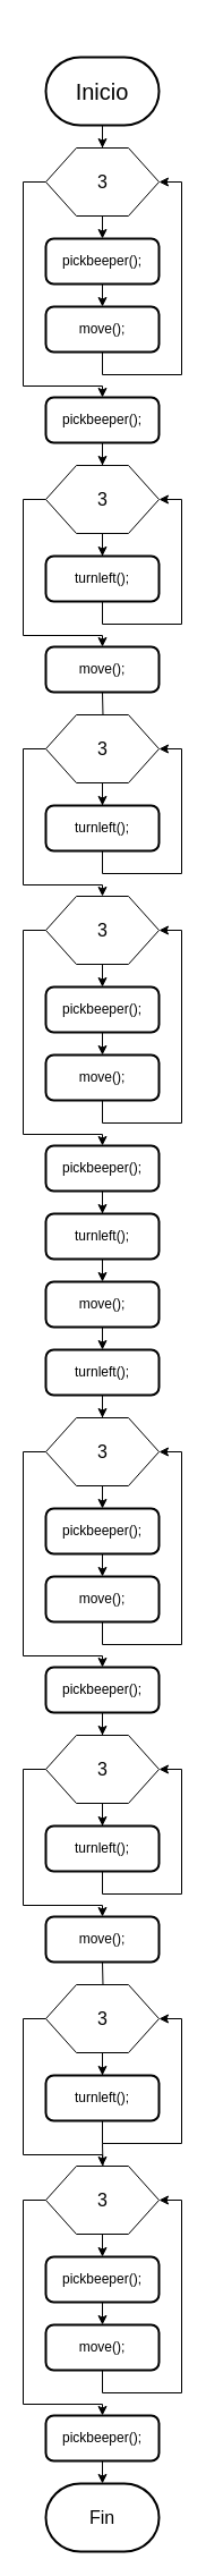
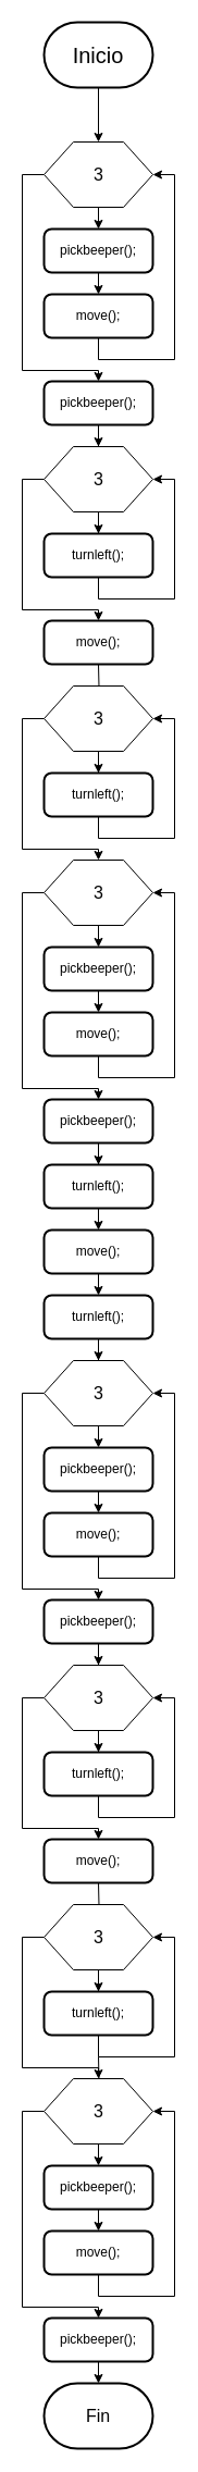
  <mxCell id="0" />
  <mxCell id="1" parent="0" />
  <mxCell id="2" style="edgeStyle=orthogonalEdgeStyle;rounded=0;orthogonalLoop=1;jettySize=auto;html=1;exitX=0.5;exitY=1;exitDx=0;exitDy=0;exitPerimeter=0;" edge="1" parent="1" source="3" target="6"><mxGeometry relative="1" as="geometry" /></mxCell>
- <mxCell id="3" value="Inicio" style="strokeWidth=2;html=1;shape=mxgraph.flowchart.terminator;whiteSpace=wrap;fontSize=20;" vertex="1" parent="1"><mxGeometry x="40" y="50" width="100" height="60" as="geometry" /></mxCell>
+ <mxCell id="3" value="Inicio" style="strokeWidth=2;html=1;shape=mxgraph.flowchart.terminator;whiteSpace=wrap;fontSize=20;" vertex="1" parent="1"><mxGeometry x="40" y="20" width="100" height="60" as="geometry" /></mxCell>
  <mxCell id="4" style="edgeStyle=orthogonalEdgeStyle;rounded=0;orthogonalLoop=1;jettySize=auto;html=1;exitX=0.5;exitY=1;exitDx=0;exitDy=0;entryX=0.5;entryY=0;entryDx=0;entryDy=0;" edge="1" parent="1" source="6" target="7"><mxGeometry relative="1" as="geometry" /></mxCell>
  <mxCell id="5" style="edgeStyle=orthogonalEdgeStyle;rounded=0;orthogonalLoop=1;jettySize=auto;html=1;exitX=0;exitY=0.5;exitDx=0;exitDy=0;" edge="1" parent="1" source="6" target="12"><mxGeometry relative="1" as="geometry"><Array as="points"><mxPoint x="20" y="160" /><mxPoint x="20" y="340" /><mxPoint x="90" y="340" /></Array></mxGeometry></mxCell>
  <mxCell id="6" value="3" style="verticalLabelPosition=middle;verticalAlign=middle;html=1;shape=hexagon;perimeter=hexagonPerimeter2;arcSize=6;size=0.27;labelPosition=center;align=center;fontSize=16;" vertex="1" parent="1"><mxGeometry x="40" y="130" width="100" height="60" as="geometry" /></mxCell>
  <mxCell id="7" value="pickbeeper();" style="rounded=1;whiteSpace=wrap;html=1;absoluteArcSize=1;arcSize=14;strokeWidth=2;" vertex="1" parent="1"><mxGeometry x="40" y="210" width="100" height="40" as="geometry" /></mxCell>
  <mxCell id="8" style="edgeStyle=orthogonalEdgeStyle;rounded=0;orthogonalLoop=1;jettySize=auto;html=1;exitX=0.5;exitY=1;exitDx=0;exitDy=0;entryX=0.5;entryY=0;entryDx=0;entryDy=0;" edge="1" parent="1" target="10"><mxGeometry relative="1" as="geometry"><mxPoint x="90" y="250" as="sourcePoint" /></mxGeometry></mxCell>
  <mxCell id="9" style="edgeStyle=orthogonalEdgeStyle;rounded=0;orthogonalLoop=1;jettySize=auto;html=1;exitX=0.5;exitY=1;exitDx=0;exitDy=0;entryX=1;entryY=0.5;entryDx=0;entryDy=0;" edge="1" parent="1" source="10" target="6"><mxGeometry relative="1" as="geometry"><Array as="points"><mxPoint x="90" y="330" /><mxPoint x="160" y="330" /><mxPoint x="160" y="160" /></Array></mxGeometry></mxCell>
  <mxCell id="10" value="move();" style="rounded=1;whiteSpace=wrap;html=1;absoluteArcSize=1;arcSize=14;strokeWidth=2;" vertex="1" parent="1"><mxGeometry x="40" y="270" width="100" height="40" as="geometry" /></mxCell>
  <mxCell id="11" style="edgeStyle=orthogonalEdgeStyle;rounded=0;orthogonalLoop=1;jettySize=auto;html=1;exitX=0.5;exitY=1;exitDx=0;exitDy=0;" edge="1" parent="1" source="12" target="15"><mxGeometry relative="1" as="geometry" /></mxCell>
  <mxCell id="12" value="pickbeeper();" style="rounded=1;whiteSpace=wrap;html=1;absoluteArcSize=1;arcSize=14;strokeWidth=2;" vertex="1" parent="1"><mxGeometry x="40" y="350" width="100" height="40" as="geometry" /></mxCell>
  <mxCell id="13" style="edgeStyle=orthogonalEdgeStyle;rounded=0;orthogonalLoop=1;jettySize=auto;html=1;exitX=0.5;exitY=1;exitDx=0;exitDy=0;" edge="1" parent="1" source="15" target="17"><mxGeometry relative="1" as="geometry" /></mxCell>
  <mxCell id="14" style="edgeStyle=orthogonalEdgeStyle;rounded=0;orthogonalLoop=1;jettySize=auto;html=1;exitX=0;exitY=0.5;exitDx=0;exitDy=0;" edge="1" parent="1" source="15"><mxGeometry relative="1" as="geometry"><Array as="points"><mxPoint x="20" y="440" /><mxPoint x="20" y="560" /><mxPoint x="90" y="560" /></Array><mxPoint x="90" y="570" as="targetPoint" /></mxGeometry></mxCell>
  <mxCell id="15" value="3" style="verticalLabelPosition=middle;verticalAlign=middle;html=1;shape=hexagon;perimeter=hexagonPerimeter2;arcSize=6;size=0.27;labelPosition=center;align=center;fontSize=16;" vertex="1" parent="1"><mxGeometry x="40" y="410" width="100" height="60" as="geometry" /></mxCell>
  <mxCell id="16" style="edgeStyle=orthogonalEdgeStyle;rounded=0;orthogonalLoop=1;jettySize=auto;html=1;exitX=0.5;exitY=1;exitDx=0;exitDy=0;entryX=1;entryY=0.5;entryDx=0;entryDy=0;" edge="1" parent="1" source="17" target="15"><mxGeometry relative="1" as="geometry"><Array as="points"><mxPoint x="90" y="550" /><mxPoint x="160" y="550" /><mxPoint x="160" y="440" /></Array></mxGeometry></mxCell>
  <mxCell id="17" value="turnleft();" style="rounded=1;whiteSpace=wrap;html=1;absoluteArcSize=1;arcSize=14;strokeWidth=2;" vertex="1" parent="1"><mxGeometry x="40" y="490" width="100" height="40" as="geometry" /></mxCell>
  <mxCell id="18" value="move();" style="rounded=1;whiteSpace=wrap;html=1;absoluteArcSize=1;arcSize=14;strokeWidth=2;" vertex="1" parent="1"><mxGeometry x="40" y="570" width="100" height="40" as="geometry" /></mxCell>
  <mxCell id="19" style="edgeStyle=orthogonalEdgeStyle;rounded=0;orthogonalLoop=1;jettySize=auto;html=1;exitX=0.5;exitY=1;exitDx=0;exitDy=0;" edge="1" parent="1" target="22"><mxGeometry relative="1" as="geometry"><mxPoint x="90" y="610" as="sourcePoint" /></mxGeometry></mxCell>
  <mxCell id="20" style="edgeStyle=orthogonalEdgeStyle;rounded=0;orthogonalLoop=1;jettySize=auto;html=1;exitX=0.5;exitY=1;exitDx=0;exitDy=0;" edge="1" parent="1" source="22" target="24"><mxGeometry relative="1" as="geometry" /></mxCell>
  <mxCell id="21" style="edgeStyle=orthogonalEdgeStyle;rounded=0;orthogonalLoop=1;jettySize=auto;html=1;exitX=0;exitY=0.5;exitDx=0;exitDy=0;" edge="1" parent="1" source="22"><mxGeometry relative="1" as="geometry"><Array as="points"><mxPoint x="20" y="660" /><mxPoint x="20" y="780" /><mxPoint x="90" y="780" /></Array><mxPoint x="90" y="790" as="targetPoint" /></mxGeometry></mxCell>
  <mxCell id="22" value="3" style="verticalLabelPosition=middle;verticalAlign=middle;html=1;shape=hexagon;perimeter=hexagonPerimeter2;arcSize=6;size=0.27;labelPosition=center;align=center;fontSize=16;" vertex="1" parent="1"><mxGeometry x="40" y="630" width="100" height="60" as="geometry" /></mxCell>
  <mxCell id="23" style="edgeStyle=orthogonalEdgeStyle;rounded=0;orthogonalLoop=1;jettySize=auto;html=1;exitX=0.5;exitY=1;exitDx=0;exitDy=0;entryX=1;entryY=0.5;entryDx=0;entryDy=0;" edge="1" parent="1" source="24" target="22"><mxGeometry relative="1" as="geometry"><Array as="points"><mxPoint x="90" y="770" /><mxPoint x="160" y="770" /><mxPoint x="160" y="660" /></Array></mxGeometry></mxCell>
  <mxCell id="24" value="turnleft();" style="rounded=1;whiteSpace=wrap;html=1;absoluteArcSize=1;arcSize=14;strokeWidth=2;" vertex="1" parent="1"><mxGeometry x="40" y="710" width="100" height="40" as="geometry" /></mxCell>
  <mxCell id="25" style="edgeStyle=orthogonalEdgeStyle;rounded=0;orthogonalLoop=1;jettySize=auto;html=1;exitX=0.5;exitY=1;exitDx=0;exitDy=0;entryX=0.5;entryY=0;entryDx=0;entryDy=0;" edge="1" parent="1" source="27" target="28"><mxGeometry relative="1" as="geometry" /></mxCell>
  <mxCell id="26" style="edgeStyle=orthogonalEdgeStyle;rounded=0;orthogonalLoop=1;jettySize=auto;html=1;exitX=0;exitY=0.5;exitDx=0;exitDy=0;" edge="1" parent="1" source="27"><mxGeometry relative="1" as="geometry"><mxPoint x="90" y="1010" as="targetPoint" /><Array as="points"><mxPoint x="20" y="820" /><mxPoint x="20" y="1000" /><mxPoint x="90" y="1000" /></Array></mxGeometry></mxCell>
  <mxCell id="27" value="3" style="verticalLabelPosition=middle;verticalAlign=middle;html=1;shape=hexagon;perimeter=hexagonPerimeter2;arcSize=6;size=0.27;labelPosition=center;align=center;fontSize=16;" vertex="1" parent="1"><mxGeometry x="40" y="790" width="100" height="60" as="geometry" /></mxCell>
  <mxCell id="28" value="pickbeeper();" style="rounded=1;whiteSpace=wrap;html=1;absoluteArcSize=1;arcSize=14;strokeWidth=2;" vertex="1" parent="1"><mxGeometry x="40" y="870" width="100" height="40" as="geometry" /></mxCell>
  <mxCell id="29" style="edgeStyle=orthogonalEdgeStyle;rounded=0;orthogonalLoop=1;jettySize=auto;html=1;exitX=0.5;exitY=1;exitDx=0;exitDy=0;entryX=0.5;entryY=0;entryDx=0;entryDy=0;" edge="1" parent="1" target="31"><mxGeometry relative="1" as="geometry"><mxPoint x="90" y="910" as="sourcePoint" /></mxGeometry></mxCell>
  <mxCell id="30" style="edgeStyle=orthogonalEdgeStyle;rounded=0;orthogonalLoop=1;jettySize=auto;html=1;exitX=0.5;exitY=1;exitDx=0;exitDy=0;entryX=1;entryY=0.5;entryDx=0;entryDy=0;" edge="1" parent="1" source="31" target="27"><mxGeometry relative="1" as="geometry"><Array as="points"><mxPoint x="90" y="990" /><mxPoint x="160" y="990" /><mxPoint x="160" y="820" /></Array></mxGeometry></mxCell>
  <mxCell id="31" value="move();" style="rounded=1;whiteSpace=wrap;html=1;absoluteArcSize=1;arcSize=14;strokeWidth=2;" vertex="1" parent="1"><mxGeometry x="40" y="930" width="100" height="40" as="geometry" /></mxCell>
  <mxCell id="32" style="edgeStyle=orthogonalEdgeStyle;rounded=0;orthogonalLoop=1;jettySize=auto;html=1;exitX=0.5;exitY=1;exitDx=0;exitDy=0;" edge="1" parent="1" source="33" target="35"><mxGeometry relative="1" as="geometry" /></mxCell>
  <mxCell id="33" value="pickbeeper();" style="rounded=1;whiteSpace=wrap;html=1;absoluteArcSize=1;arcSize=14;strokeWidth=2;" vertex="1" parent="1"><mxGeometry x="40" y="1010" width="100" height="40" as="geometry" /></mxCell>
  <mxCell id="34" style="edgeStyle=orthogonalEdgeStyle;rounded=0;orthogonalLoop=1;jettySize=auto;html=1;exitX=0.5;exitY=1;exitDx=0;exitDy=0;entryX=0.5;entryY=0;entryDx=0;entryDy=0;" edge="1" parent="1" source="35" target="37"><mxGeometry relative="1" as="geometry" /></mxCell>
  <mxCell id="35" value="turnleft();" style="rounded=1;whiteSpace=wrap;html=1;absoluteArcSize=1;arcSize=14;strokeWidth=2;" vertex="1" parent="1"><mxGeometry x="40" y="1070" width="100" height="40" as="geometry" /></mxCell>
  <mxCell id="36" style="edgeStyle=orthogonalEdgeStyle;rounded=0;orthogonalLoop=1;jettySize=auto;html=1;exitX=0.5;exitY=1;exitDx=0;exitDy=0;entryX=0.5;entryY=0;entryDx=0;entryDy=0;" edge="1" parent="1" source="37" target="39"><mxGeometry relative="1" as="geometry" /></mxCell>
  <mxCell id="37" value="move();" style="rounded=1;whiteSpace=wrap;html=1;absoluteArcSize=1;arcSize=14;strokeWidth=2;" vertex="1" parent="1"><mxGeometry x="40" y="1130" width="100" height="40" as="geometry" /></mxCell>
  <mxCell id="38" style="edgeStyle=orthogonalEdgeStyle;rounded=0;orthogonalLoop=1;jettySize=auto;html=1;exitX=0.5;exitY=1;exitDx=0;exitDy=0;" edge="1" parent="1" source="39" target="42"><mxGeometry relative="1" as="geometry" /></mxCell>
  <mxCell id="39" value="turnleft();" style="rounded=1;whiteSpace=wrap;html=1;absoluteArcSize=1;arcSize=14;strokeWidth=2;" vertex="1" parent="1"><mxGeometry x="40" y="1190" width="100" height="40" as="geometry" /></mxCell>
  <mxCell id="40" style="edgeStyle=orthogonalEdgeStyle;rounded=0;orthogonalLoop=1;jettySize=auto;html=1;exitX=0.5;exitY=1;exitDx=0;exitDy=0;entryX=0.5;entryY=0;entryDx=0;entryDy=0;" edge="1" parent="1" source="42" target="43"><mxGeometry relative="1" as="geometry" /></mxCell>
  <mxCell id="41" style="edgeStyle=orthogonalEdgeStyle;rounded=0;orthogonalLoop=1;jettySize=auto;html=1;exitX=0;exitY=0.5;exitDx=0;exitDy=0;" edge="1" parent="1" source="42" target="48"><mxGeometry relative="1" as="geometry"><Array as="points"><mxPoint x="20" y="1280" /><mxPoint x="20" y="1460" /><mxPoint x="90" y="1460" /></Array></mxGeometry></mxCell>
  <mxCell id="42" value="3" style="verticalLabelPosition=middle;verticalAlign=middle;html=1;shape=hexagon;perimeter=hexagonPerimeter2;arcSize=6;size=0.27;labelPosition=center;align=center;fontSize=16;" vertex="1" parent="1"><mxGeometry x="40" y="1250" width="100" height="60" as="geometry" /></mxCell>
  <mxCell id="43" value="pickbeeper();" style="rounded=1;whiteSpace=wrap;html=1;absoluteArcSize=1;arcSize=14;strokeWidth=2;" vertex="1" parent="1"><mxGeometry x="40" y="1330" width="100" height="40" as="geometry" /></mxCell>
  <mxCell id="44" style="edgeStyle=orthogonalEdgeStyle;rounded=0;orthogonalLoop=1;jettySize=auto;html=1;exitX=0.5;exitY=1;exitDx=0;exitDy=0;entryX=0.5;entryY=0;entryDx=0;entryDy=0;" edge="1" parent="1" target="46"><mxGeometry relative="1" as="geometry"><mxPoint x="90" y="1370" as="sourcePoint" /></mxGeometry></mxCell>
  <mxCell id="45" style="edgeStyle=orthogonalEdgeStyle;rounded=0;orthogonalLoop=1;jettySize=auto;html=1;exitX=0.5;exitY=1;exitDx=0;exitDy=0;entryX=1;entryY=0.5;entryDx=0;entryDy=0;" edge="1" parent="1" source="46" target="42"><mxGeometry relative="1" as="geometry"><Array as="points"><mxPoint x="90" y="1450" /><mxPoint x="160" y="1450" /><mxPoint x="160" y="1280" /></Array></mxGeometry></mxCell>
  <mxCell id="46" value="move();" style="rounded=1;whiteSpace=wrap;html=1;absoluteArcSize=1;arcSize=14;strokeWidth=2;" vertex="1" parent="1"><mxGeometry x="40" y="1390" width="100" height="40" as="geometry" /></mxCell>
  <mxCell id="47" style="edgeStyle=orthogonalEdgeStyle;rounded=0;orthogonalLoop=1;jettySize=auto;html=1;exitX=0.5;exitY=1;exitDx=0;exitDy=0;" edge="1" parent="1" source="48" target="51"><mxGeometry relative="1" as="geometry" /></mxCell>
  <mxCell id="48" value="pickbeeper();" style="rounded=1;whiteSpace=wrap;html=1;absoluteArcSize=1;arcSize=14;strokeWidth=2;" vertex="1" parent="1"><mxGeometry x="40" y="1470" width="100" height="40" as="geometry" /></mxCell>
  <mxCell id="49" style="edgeStyle=orthogonalEdgeStyle;rounded=0;orthogonalLoop=1;jettySize=auto;html=1;exitX=0.5;exitY=1;exitDx=0;exitDy=0;" edge="1" parent="1" source="51" target="53"><mxGeometry relative="1" as="geometry" /></mxCell>
  <mxCell id="50" style="edgeStyle=orthogonalEdgeStyle;rounded=0;orthogonalLoop=1;jettySize=auto;html=1;exitX=0;exitY=0.5;exitDx=0;exitDy=0;" edge="1" parent="1" source="51"><mxGeometry relative="1" as="geometry"><Array as="points"><mxPoint x="20" y="1560" /><mxPoint x="20" y="1680" /><mxPoint x="90" y="1680" /></Array><mxPoint x="90" y="1690" as="targetPoint" /></mxGeometry></mxCell>
  <mxCell id="51" value="3" style="verticalLabelPosition=middle;verticalAlign=middle;html=1;shape=hexagon;perimeter=hexagonPerimeter2;arcSize=6;size=0.27;labelPosition=center;align=center;fontSize=16;" vertex="1" parent="1"><mxGeometry x="40" y="1530" width="100" height="60" as="geometry" /></mxCell>
  <mxCell id="52" style="edgeStyle=orthogonalEdgeStyle;rounded=0;orthogonalLoop=1;jettySize=auto;html=1;exitX=0.5;exitY=1;exitDx=0;exitDy=0;entryX=1;entryY=0.5;entryDx=0;entryDy=0;" edge="1" parent="1" source="53" target="51"><mxGeometry relative="1" as="geometry"><Array as="points"><mxPoint x="90" y="1670" /><mxPoint x="160" y="1670" /><mxPoint x="160" y="1560" /></Array></mxGeometry></mxCell>
  <mxCell id="53" value="turnleft();" style="rounded=1;whiteSpace=wrap;html=1;absoluteArcSize=1;arcSize=14;strokeWidth=2;" vertex="1" parent="1"><mxGeometry x="40" y="1610" width="100" height="40" as="geometry" /></mxCell>
  <mxCell id="54" value="move();" style="rounded=1;whiteSpace=wrap;html=1;absoluteArcSize=1;arcSize=14;strokeWidth=2;" vertex="1" parent="1"><mxGeometry x="40" y="1690" width="100" height="40" as="geometry" /></mxCell>
  <mxCell id="55" style="edgeStyle=orthogonalEdgeStyle;rounded=0;orthogonalLoop=1;jettySize=auto;html=1;exitX=0.5;exitY=1;exitDx=0;exitDy=0;" edge="1" parent="1" target="58"><mxGeometry relative="1" as="geometry"><mxPoint x="90" y="1730" as="sourcePoint" /></mxGeometry></mxCell>
  <mxCell id="56" style="edgeStyle=orthogonalEdgeStyle;rounded=0;orthogonalLoop=1;jettySize=auto;html=1;exitX=0.5;exitY=1;exitDx=0;exitDy=0;" edge="1" parent="1" source="58" target="60"><mxGeometry relative="1" as="geometry" /></mxCell>
  <mxCell id="57" style="edgeStyle=orthogonalEdgeStyle;rounded=0;orthogonalLoop=1;jettySize=auto;html=1;exitX=0;exitY=0.5;exitDx=0;exitDy=0;" edge="1" parent="1" source="58"><mxGeometry relative="1" as="geometry"><Array as="points"><mxPoint x="20" y="1780" /><mxPoint x="20" y="1900" /><mxPoint x="90" y="1900" /></Array><mxPoint x="90" y="1910" as="targetPoint" /></mxGeometry></mxCell>
  <mxCell id="58" value="3" style="verticalLabelPosition=middle;verticalAlign=middle;html=1;shape=hexagon;perimeter=hexagonPerimeter2;arcSize=6;size=0.27;labelPosition=center;align=center;fontSize=16;" vertex="1" parent="1"><mxGeometry x="40" y="1750" width="100" height="60" as="geometry" /></mxCell>
  <mxCell id="59" style="edgeStyle=orthogonalEdgeStyle;rounded=0;orthogonalLoop=1;jettySize=auto;html=1;exitX=0.5;exitY=1;exitDx=0;exitDy=0;entryX=1;entryY=0.5;entryDx=0;entryDy=0;" edge="1" parent="1" source="60" target="58"><mxGeometry relative="1" as="geometry"><Array as="points"><mxPoint x="90" y="1890" /><mxPoint x="160" y="1890" /><mxPoint x="160" y="1780" /></Array></mxGeometry></mxCell>
  <mxCell id="60" value="turnleft();" style="rounded=1;whiteSpace=wrap;html=1;absoluteArcSize=1;arcSize=14;strokeWidth=2;" vertex="1" parent="1"><mxGeometry x="40" y="1830" width="100" height="40" as="geometry" /></mxCell>
  <mxCell id="61" style="edgeStyle=orthogonalEdgeStyle;rounded=0;orthogonalLoop=1;jettySize=auto;html=1;exitX=0.5;exitY=1;exitDx=0;exitDy=0;" edge="1" parent="1" target="64"><mxGeometry relative="1" as="geometry"><mxPoint x="90" y="1890" as="sourcePoint" /></mxGeometry></mxCell>
  <mxCell id="62" style="edgeStyle=orthogonalEdgeStyle;rounded=0;orthogonalLoop=1;jettySize=auto;html=1;exitX=0.5;exitY=1;exitDx=0;exitDy=0;entryX=0.5;entryY=0;entryDx=0;entryDy=0;" edge="1" parent="1" source="64" target="65"><mxGeometry relative="1" as="geometry" /></mxCell>
  <mxCell id="63" style="edgeStyle=orthogonalEdgeStyle;rounded=0;orthogonalLoop=1;jettySize=auto;html=1;exitX=0;exitY=0.5;exitDx=0;exitDy=0;" edge="1" parent="1" source="64" target="70"><mxGeometry relative="1" as="geometry"><Array as="points"><mxPoint x="20" y="1940" /><mxPoint x="20" y="2120" /><mxPoint x="90" y="2120" /></Array></mxGeometry></mxCell>
  <mxCell id="64" value="3" style="verticalLabelPosition=middle;verticalAlign=middle;html=1;shape=hexagon;perimeter=hexagonPerimeter2;arcSize=6;size=0.27;labelPosition=center;align=center;fontSize=16;" vertex="1" parent="1"><mxGeometry x="40" y="1910" width="100" height="60" as="geometry" /></mxCell>
  <mxCell id="65" value="pickbeeper();" style="rounded=1;whiteSpace=wrap;html=1;absoluteArcSize=1;arcSize=14;strokeWidth=2;" vertex="1" parent="1"><mxGeometry x="40" y="1990" width="100" height="40" as="geometry" /></mxCell>
  <mxCell id="66" style="edgeStyle=orthogonalEdgeStyle;rounded=0;orthogonalLoop=1;jettySize=auto;html=1;exitX=0.5;exitY=1;exitDx=0;exitDy=0;entryX=0.5;entryY=0;entryDx=0;entryDy=0;" edge="1" parent="1" target="68"><mxGeometry relative="1" as="geometry"><mxPoint x="90" y="2030" as="sourcePoint" /></mxGeometry></mxCell>
  <mxCell id="67" style="edgeStyle=orthogonalEdgeStyle;rounded=0;orthogonalLoop=1;jettySize=auto;html=1;exitX=0.5;exitY=1;exitDx=0;exitDy=0;entryX=1;entryY=0.5;entryDx=0;entryDy=0;" edge="1" parent="1" source="68" target="64"><mxGeometry relative="1" as="geometry"><Array as="points"><mxPoint x="90" y="2110" /><mxPoint x="160" y="2110" /><mxPoint x="160" y="1940" /></Array></mxGeometry></mxCell>
  <mxCell id="68" value="move();" style="rounded=1;whiteSpace=wrap;html=1;absoluteArcSize=1;arcSize=14;strokeWidth=2;" vertex="1" parent="1"><mxGeometry x="40" y="2050" width="100" height="40" as="geometry" /></mxCell>
  <mxCell id="69" style="edgeStyle=orthogonalEdgeStyle;rounded=0;orthogonalLoop=1;jettySize=auto;html=1;exitX=0.5;exitY=1;exitDx=0;exitDy=0;" edge="1" parent="1" source="70"><mxGeometry relative="1" as="geometry"><mxPoint x="90" y="2190" as="targetPoint" /></mxGeometry></mxCell>
  <mxCell id="70" value="pickbeeper();" style="rounded=1;whiteSpace=wrap;html=1;absoluteArcSize=1;arcSize=14;strokeWidth=2;" vertex="1" parent="1"><mxGeometry x="40" y="2130" width="100" height="40" as="geometry" /></mxCell>
  <mxCell id="71" value="Fin" style="strokeWidth=2;html=1;shape=mxgraph.flowchart.terminator;whiteSpace=wrap;fontSize=16;" vertex="1" parent="1"><mxGeometry x="40" y="2190" width="100" height="60" as="geometry" /></mxCell>
